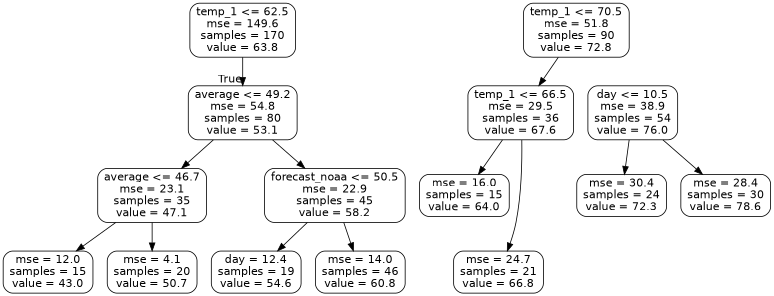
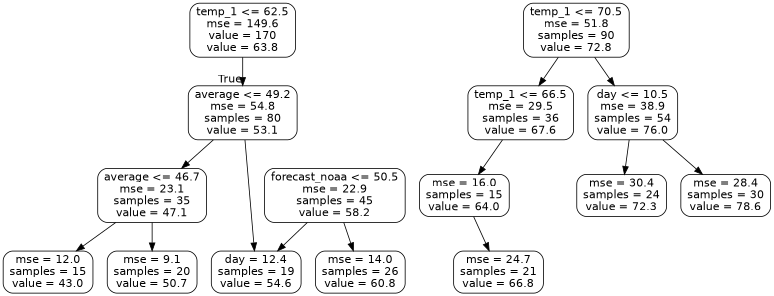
  digraph {
    node [color=black fontname=helvetica shape=box style=rounded]
    edge [fontname=helvetica]
-   n1 [label="temp_1 <= 62.5\nmse = 149.6\nsamples = 170\nvalue = 63.8"]
+   n1 [label="temp_1 <= 62.5\nmse = 149.6\nvalue = 170\nvalue = 63.8"]
    n2 [label="average <= 49.2\nmse = 54.8\nsamples = 80\nvalue = 53.1"]
    n3 [label="average <= 46.7\nmse = 23.1\nsamples = 35\nvalue = 47.1"]
    n4 [label="forecast_noaa <= 50.5\nmse = 22.9\nsamples = 45\nvalue = 58.2"]
    n5 [label="temp_1 <= 70.5\nmse = 51.8\nsamples = 90\nvalue = 72.8"]
    n6 [label="temp_1 <= 66.5\nmse = 29.5\nsamples = 36\nvalue = 67.6"]
    n7 [label="day <= 10.5\nmse = 38.9\nsamples = 54\nvalue = 76.0"]
    n8 [label="mse = 12.0\nsamples = 15\nvalue = 43.0"]
-   n9 [label="mse = 4.1\nsamples = 20\nvalue = 50.7"]
+   n9 [label="mse = 9.1\nsamples = 20\nvalue = 50.7"]
    n10 [label="day = 12.4\nsamples = 19\nvalue = 54.6"]
-   n11 [label="mse = 14.0\nsamples = 46\nvalue = 60.8"]
+   n11 [label="mse = 14.0\nsamples = 26\nvalue = 60.8"]
    n12 [label="mse = 16.0\nsamples = 15\nvalue = 64.0"]
    n13 [label="mse = 24.7\nsamples = 21\nvalue = 66.8"]
    n14 [label="mse = 30.4\nsamples = 24\nvalue = 72.3"]
    n15 [label="mse = 28.4\nsamples = 30\nvalue = 78.6"]
    n1 -> n2 [headlabel=True labelangle=45 labeldistance=2.5]
    n2 -> n3
-   n2 -> n4
+   n2 -> n10
    n3 -> n8
    n3 -> n9
    n4 -> n10
    n4 -> n11
    n5 -> n6
+   n5 -> n7
    n6 -> n12
-   n6 -> n13
+   n12 -> n13
    n7 -> n14
    n7 -> n15
  }
